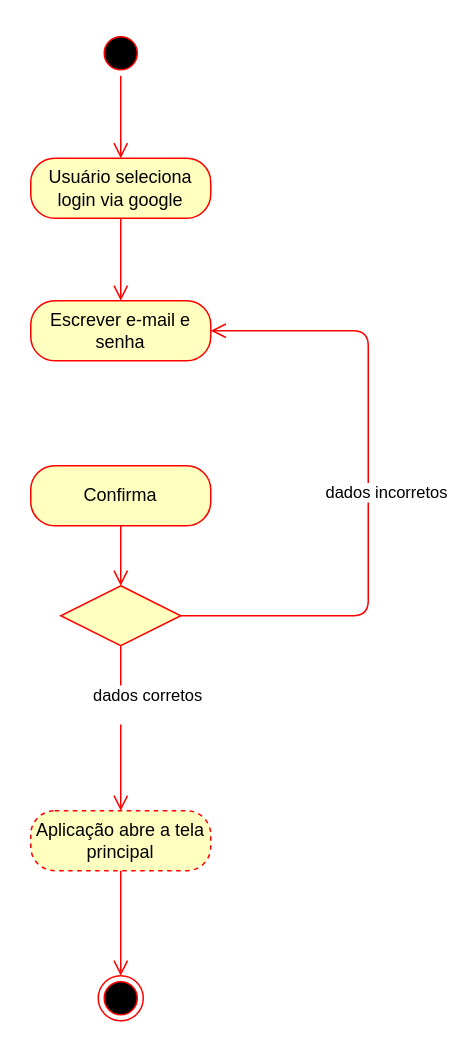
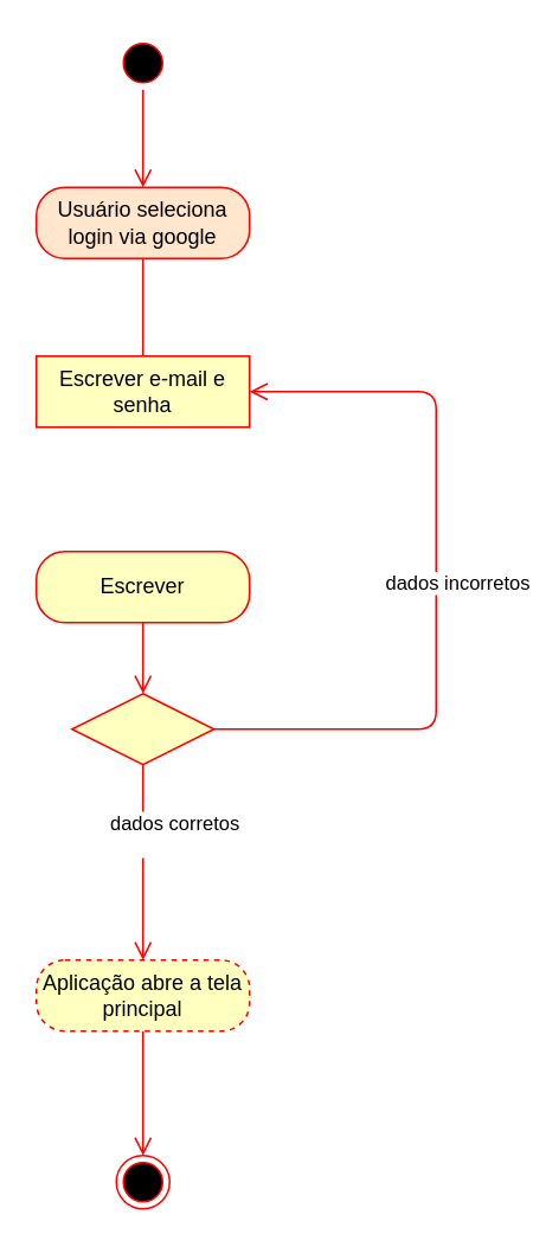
  <mxCell id="0" />
  <mxCell id="1" parent="0" />
  <mxCell id="2" value="" style="ellipse;html=1;shape=startState;fillColor=#000000;strokeColor=#ff0000;" vertex="1" parent="1"><mxGeometry x="65" y="20" width="30" height="30" as="geometry" /></mxCell>
  <mxCell id="3" value="" style="edgeStyle=orthogonalEdgeStyle;html=1;verticalAlign=bottom;endArrow=open;endSize=8;strokeColor=#ff0000;" edge="1" source="2" parent="1" target="4"><mxGeometry relative="1" as="geometry"><mxPoint x="80" y="110" as="targetPoint" /></mxGeometry></mxCell>
- <mxCell id="4" value="Usuário seleciona login via google" style="rounded=1;whiteSpace=wrap;html=1;arcSize=40;fontColor=#000000;fillColor=#ffffc0;strokeColor=#ff0000;" vertex="1" parent="1"><mxGeometry x="20" y="105" width="120" height="40" as="geometry" /></mxCell>
- <mxCell id="5" value="" style="edgeStyle=orthogonalEdgeStyle;html=1;verticalAlign=bottom;endArrow=open;endSize=8;strokeColor=#ff0000;" edge="1" source="4" parent="1" target="6"><mxGeometry relative="1" as="geometry"><mxPoint x="125" y="240" as="targetPoint" /></mxGeometry></mxCell>
- <mxCell id="6" value="Escrever e-mail e senha" style="rounded=1;whiteSpace=wrap;html=1;arcSize=40;fontColor=#000000;fillColor=#ffffc0;strokeColor=#ff0000;" vertex="1" parent="1"><mxGeometry x="20" y="200" width="120" height="40" as="geometry" /></mxCell>
- <mxCell id="7" value="Confirma" style="rounded=1;whiteSpace=wrap;html=1;arcSize=40;fontColor=#000000;fillColor=#ffffc0;strokeColor=#ff0000;" vertex="1" parent="1"><mxGeometry x="20" y="310" width="120" height="40" as="geometry" /></mxCell>
+ <mxCell id="4" value="Usuário seleciona login via google" style="rounded=1;whiteSpace=wrap;html=1;arcSize=40;fontColor=#000000;fillColor=#ffe6cc;strokeColor=#ff0000;" vertex="1" parent="1"><mxGeometry x="20" y="105" width="120" height="40" as="geometry" /></mxCell>
+ <mxCell id="5" value="" style="edgeStyle=orthogonalEdgeStyle;html=1;verticalAlign=bottom;endArrow=none;endSize=8;strokeColor=#ff0000;" edge="1" source="4" parent="1" target="6"><mxGeometry relative="1" as="geometry"><mxPoint x="125" y="240" as="targetPoint" /></mxGeometry></mxCell>
+ <mxCell id="6" value="Escrever e-mail e senha" style="whiteSpace=wrap;html=1;arcSize=40;fontColor=#000000;fillColor=#ffffc0;strokeColor=#ff0000;rounded=0;" vertex="1" parent="1"><mxGeometry x="20" y="200" width="120" height="40" as="geometry" /></mxCell>
+ <mxCell id="7" value="Escrever" style="rounded=1;whiteSpace=wrap;html=1;arcSize=40;fontColor=#000000;fillColor=#ffffc0;strokeColor=#ff0000;" vertex="1" parent="1"><mxGeometry x="20" y="310" width="120" height="40" as="geometry" /></mxCell>
  <mxCell id="8" value="" style="edgeStyle=orthogonalEdgeStyle;html=1;verticalAlign=bottom;endArrow=open;endSize=8;strokeColor=#ff0000;" edge="1" source="7" parent="1" target="11"><mxGeometry relative="1" as="geometry"><mxPoint x="125" y="500" as="targetPoint" /></mxGeometry></mxCell>
  <mxCell id="9" value="Aplicação abre a tela principal" style="rounded=1;whiteSpace=wrap;html=1;arcSize=40;fontColor=#000000;fillColor=#ffffc0;strokeColor=#ff0000;dashed=1;" vertex="1" parent="1"><mxGeometry x="20" y="540" width="120" height="40" as="geometry" /></mxCell>
  <mxCell id="10" value="" style="edgeStyle=orthogonalEdgeStyle;html=1;verticalAlign=bottom;endArrow=open;endSize=8;strokeColor=#ff0000;" edge="1" source="9" parent="1" target="14"><mxGeometry relative="1" as="geometry"><mxPoint x="145" y="770" as="targetPoint" /><Array as="points" /></mxGeometry></mxCell>
  <mxCell id="11" value="" style="rhombus;whiteSpace=wrap;html=1;fillColor=#ffffc0;strokeColor=#ff0000;" vertex="1" parent="1"><mxGeometry x="40" y="390" width="80" height="40" as="geometry" /></mxCell>
  <mxCell id="12" value="dados incorretos " style="edgeStyle=orthogonalEdgeStyle;html=1;align=left;verticalAlign=bottom;endArrow=open;endSize=8;strokeColor=#ff0000;" edge="1" source="11" parent="1" target="6"><mxGeometry x="-0.059" y="30" relative="1" as="geometry"><mxPoint x="265" y="500" as="targetPoint" /><Array as="points"><mxPoint x="245" y="410" /><mxPoint x="245" y="220" /></Array><mxPoint as="offset" /></mxGeometry></mxCell>
  <mxCell id="13" value="&lt;div&gt;dados corretos&lt;/div&gt;&lt;div&gt;&lt;br&gt;&lt;/div&gt;" style="edgeStyle=orthogonalEdgeStyle;html=1;align=left;verticalAlign=top;endArrow=open;endSize=8;strokeColor=#ff0000;" edge="1" source="11" parent="1" target="9"><mxGeometry x="-0.636" y="-20" relative="1" as="geometry"><mxPoint x="125" y="520" as="targetPoint" /><mxPoint as="offset" /></mxGeometry></mxCell>
  <mxCell id="14" value="" style="ellipse;html=1;shape=endState;fillColor=#000000;strokeColor=#ff0000;" vertex="1" parent="1"><mxGeometry x="65" y="650" width="30" height="30" as="geometry" /></mxCell>
